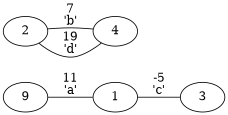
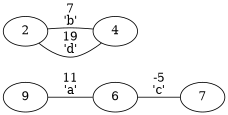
  graph {
    rankdir=LR
    n1 [label=9]
-   1
-   3
+   1 [label=6]
+   3 [label=7]
    2
    4
    n1 -- 1 [label="11\n'a'"]
    1 -- 3 [label="-5\n'c'"]
    2 -- 4 [label="7\n'b'"]
    4 -- 2 [label="19\n'd'"]
  }
